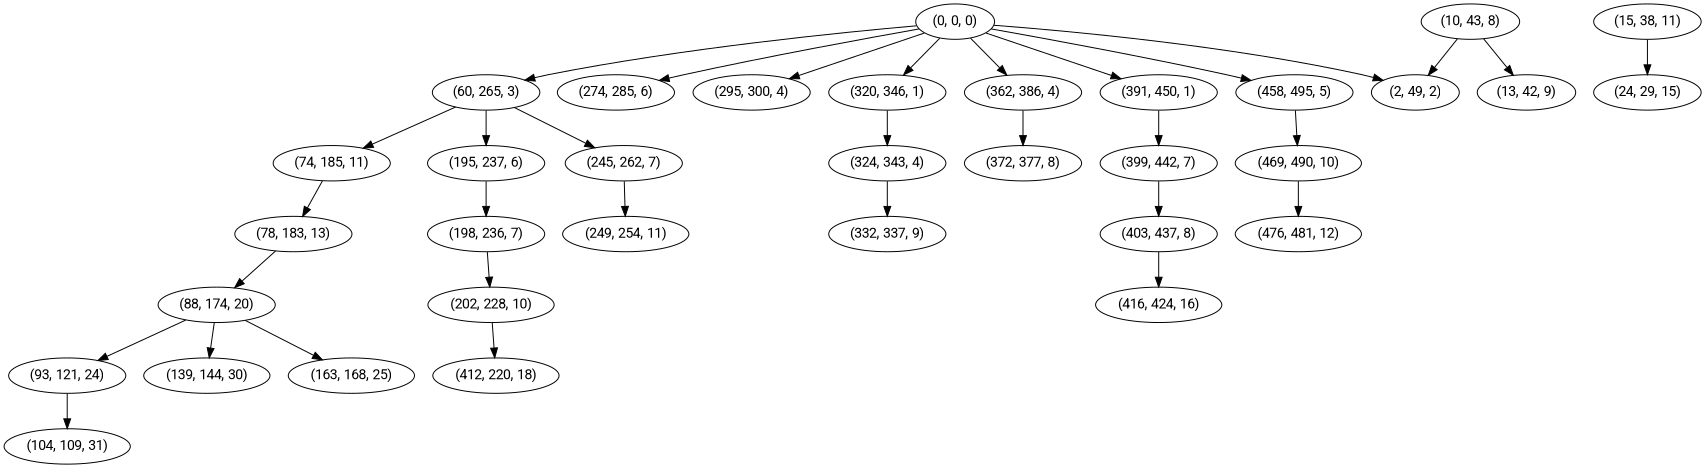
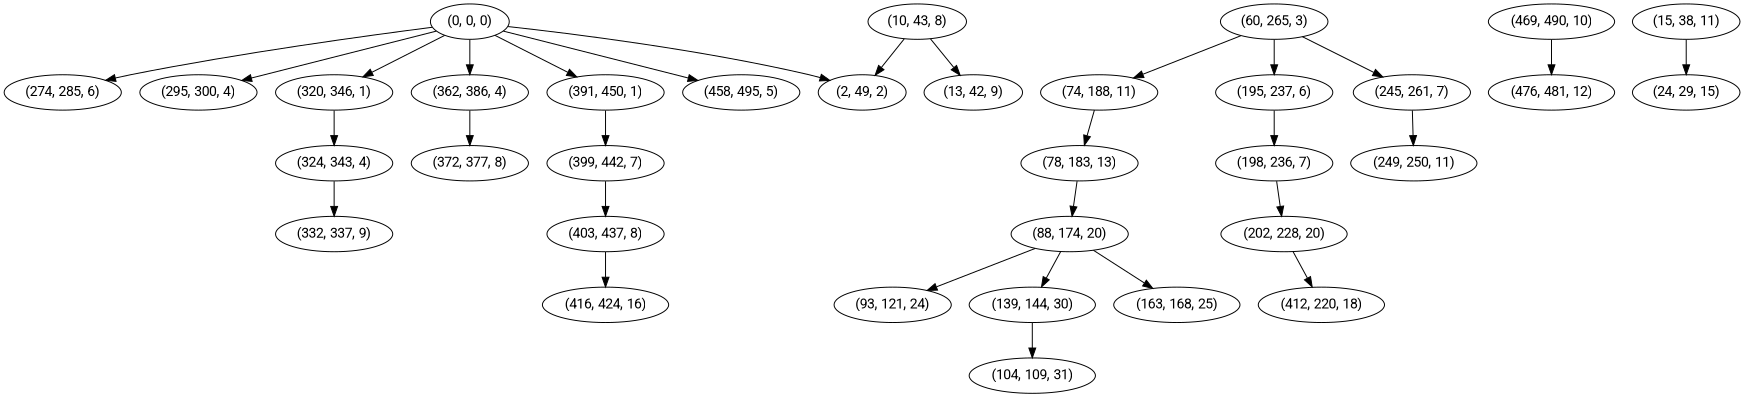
  digraph {
    fontname=Roboto
    node [fontname=Roboto]
    edge [fontname=Roboto]
    "(0, 0, 0)"
    "(2, 49, 2)"
    "(60, 265, 3)"
    "(274, 285, 6)"
    "(295, 300, 4)"
    "(320, 346, 1)"
    "(362, 386, 4)"
    "(391, 450, 1)"
    "(458, 495, 5)"
-   "(74, 185, 11)"
+   "(74, 185, 11)" [label="(74, 188, 11)"]
    "(195, 237, 6)"
-   "(245, 261, 7)" [label="(245, 262, 7)"]
+   "(245, 261, 7)"
    "(324, 343, 4)"
    "(372, 377, 8)"
    "(399, 442, 7)"
    "(469, 490, 10)"
    "(10, 43, 8)"
    "(13, 42, 9)"
    "(15, 38, 11)"
    "(24, 29, 15)"
    "(78, 183, 13)"
    "(198, 236, 7)"
-   "(249, 254, 11)"
+   "(249, 254, 11)" [label="(249, 250, 11)"]
    "(88, 174, 20)"
    "(93, 121, 24)"
    "(139, 144, 30)"
    "(163, 168, 25)"
    "(104, 109, 31)"
-   "(202, 228, 10)"
+   "(202, 228, 10)" [label="(202, 228, 20)"]
    n30 [label="(412, 220, 18)"]
    "(332, 337, 9)"
    "(403, 437, 8)"
    "(416, 424, 16)"
    "(476, 481, 12)"
    "(0, 0, 0)" -> "(2, 49, 2)"
-   "(0, 0, 0)" -> "(60, 265, 3)"
    "(0, 0, 0)" -> "(274, 285, 6)"
    "(0, 0, 0)" -> "(295, 300, 4)"
    "(0, 0, 0)" -> "(320, 346, 1)"
    "(0, 0, 0)" -> "(362, 386, 4)"
    "(0, 0, 0)" -> "(391, 450, 1)"
    "(0, 0, 0)" -> "(458, 495, 5)"
    "(60, 265, 3)" -> "(74, 185, 11)"
    "(60, 265, 3)" -> "(195, 237, 6)"
    "(60, 265, 3)" -> "(245, 261, 7)"
    "(320, 346, 1)" -> "(324, 343, 4)"
    "(362, 386, 4)" -> "(372, 377, 8)"
    "(391, 450, 1)" -> "(399, 442, 7)"
-   "(458, 495, 5)" -> "(469, 490, 10)"
    "(74, 185, 11)" -> "(78, 183, 13)"
    "(195, 237, 6)" -> "(198, 236, 7)"
    "(245, 261, 7)" -> "(249, 254, 11)"
    "(324, 343, 4)" -> "(332, 337, 9)"
    "(399, 442, 7)" -> "(403, 437, 8)"
    "(469, 490, 10)" -> "(476, 481, 12)"
    "(10, 43, 8)" -> "(2, 49, 2)"
    "(10, 43, 8)" -> "(13, 42, 9)"
    "(15, 38, 11)" -> "(24, 29, 15)"
    "(78, 183, 13)" -> "(88, 174, 20)"
    "(198, 236, 7)" -> "(202, 228, 10)"
    "(88, 174, 20)" -> "(93, 121, 24)"
    "(88, 174, 20)" -> "(139, 144, 30)"
    "(88, 174, 20)" -> "(163, 168, 25)"
-   "(93, 121, 24)" -> "(104, 109, 31)"
+   "(139, 144, 30)" -> "(104, 109, 31)"
    "(202, 228, 10)" -> n30
    "(403, 437, 8)" -> "(416, 424, 16)"
  }
